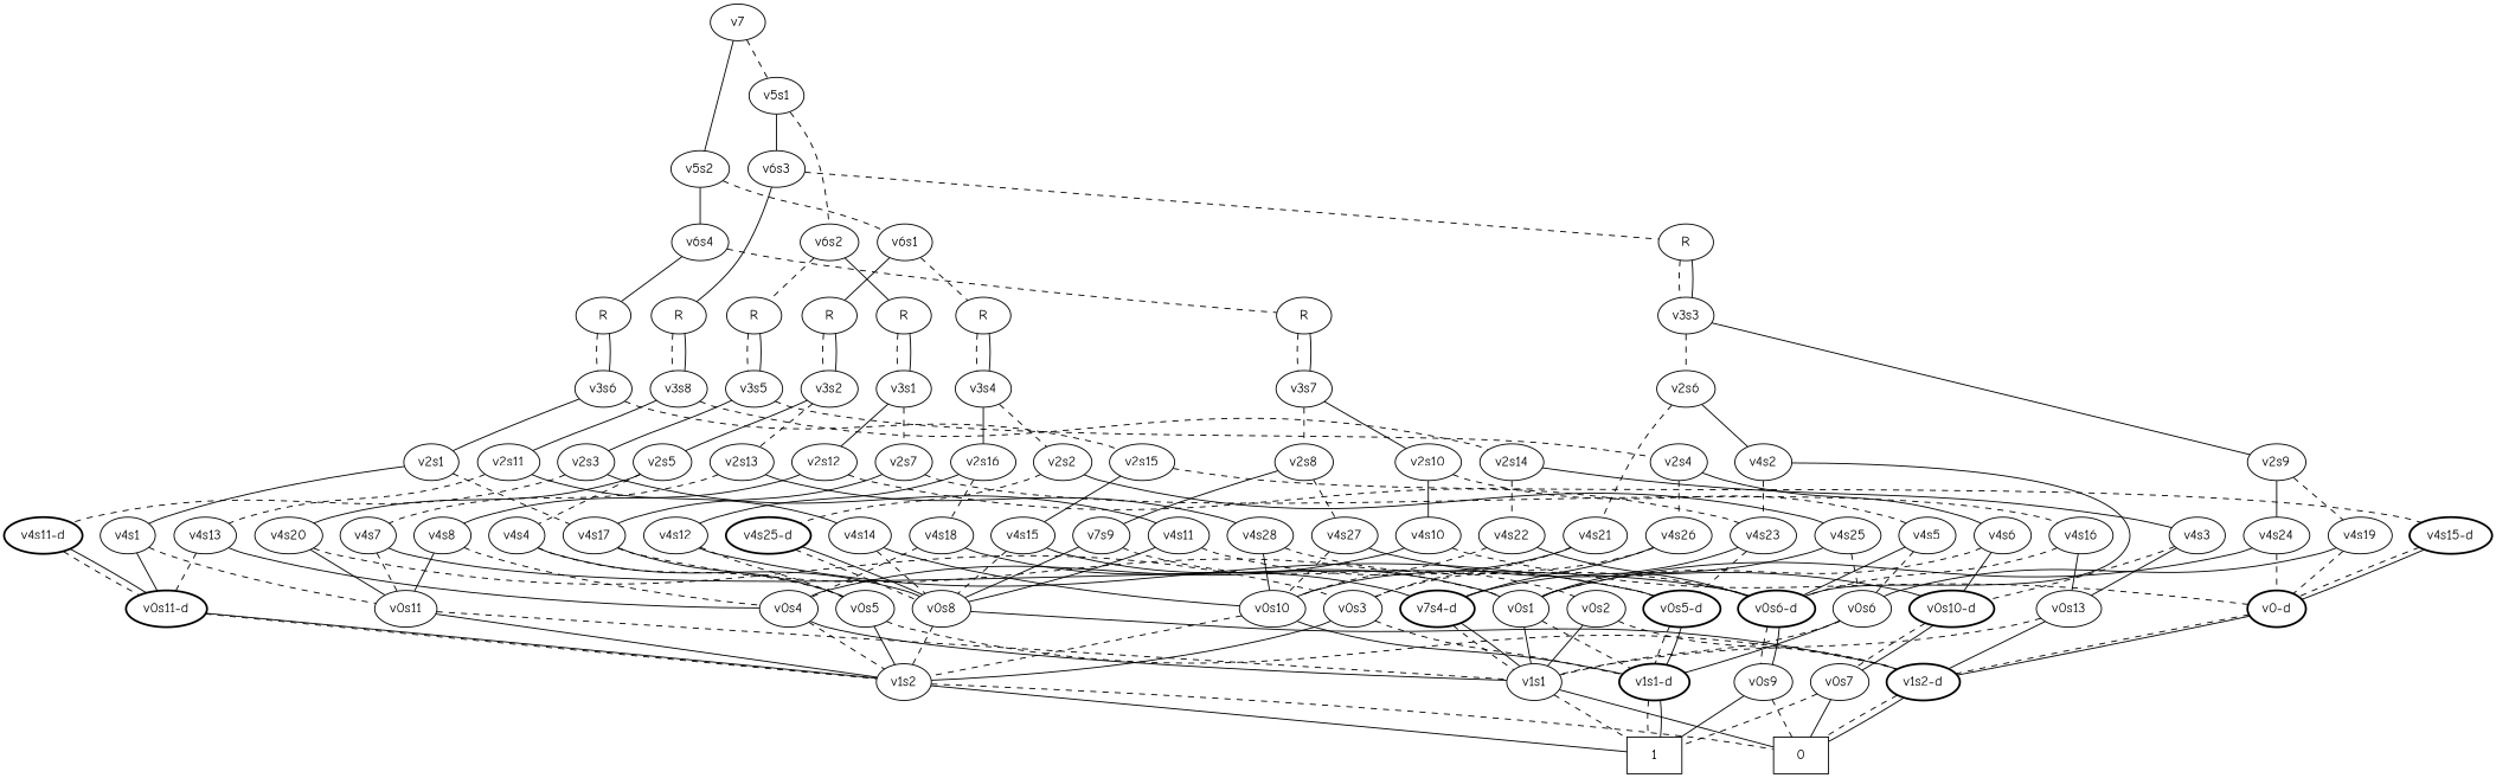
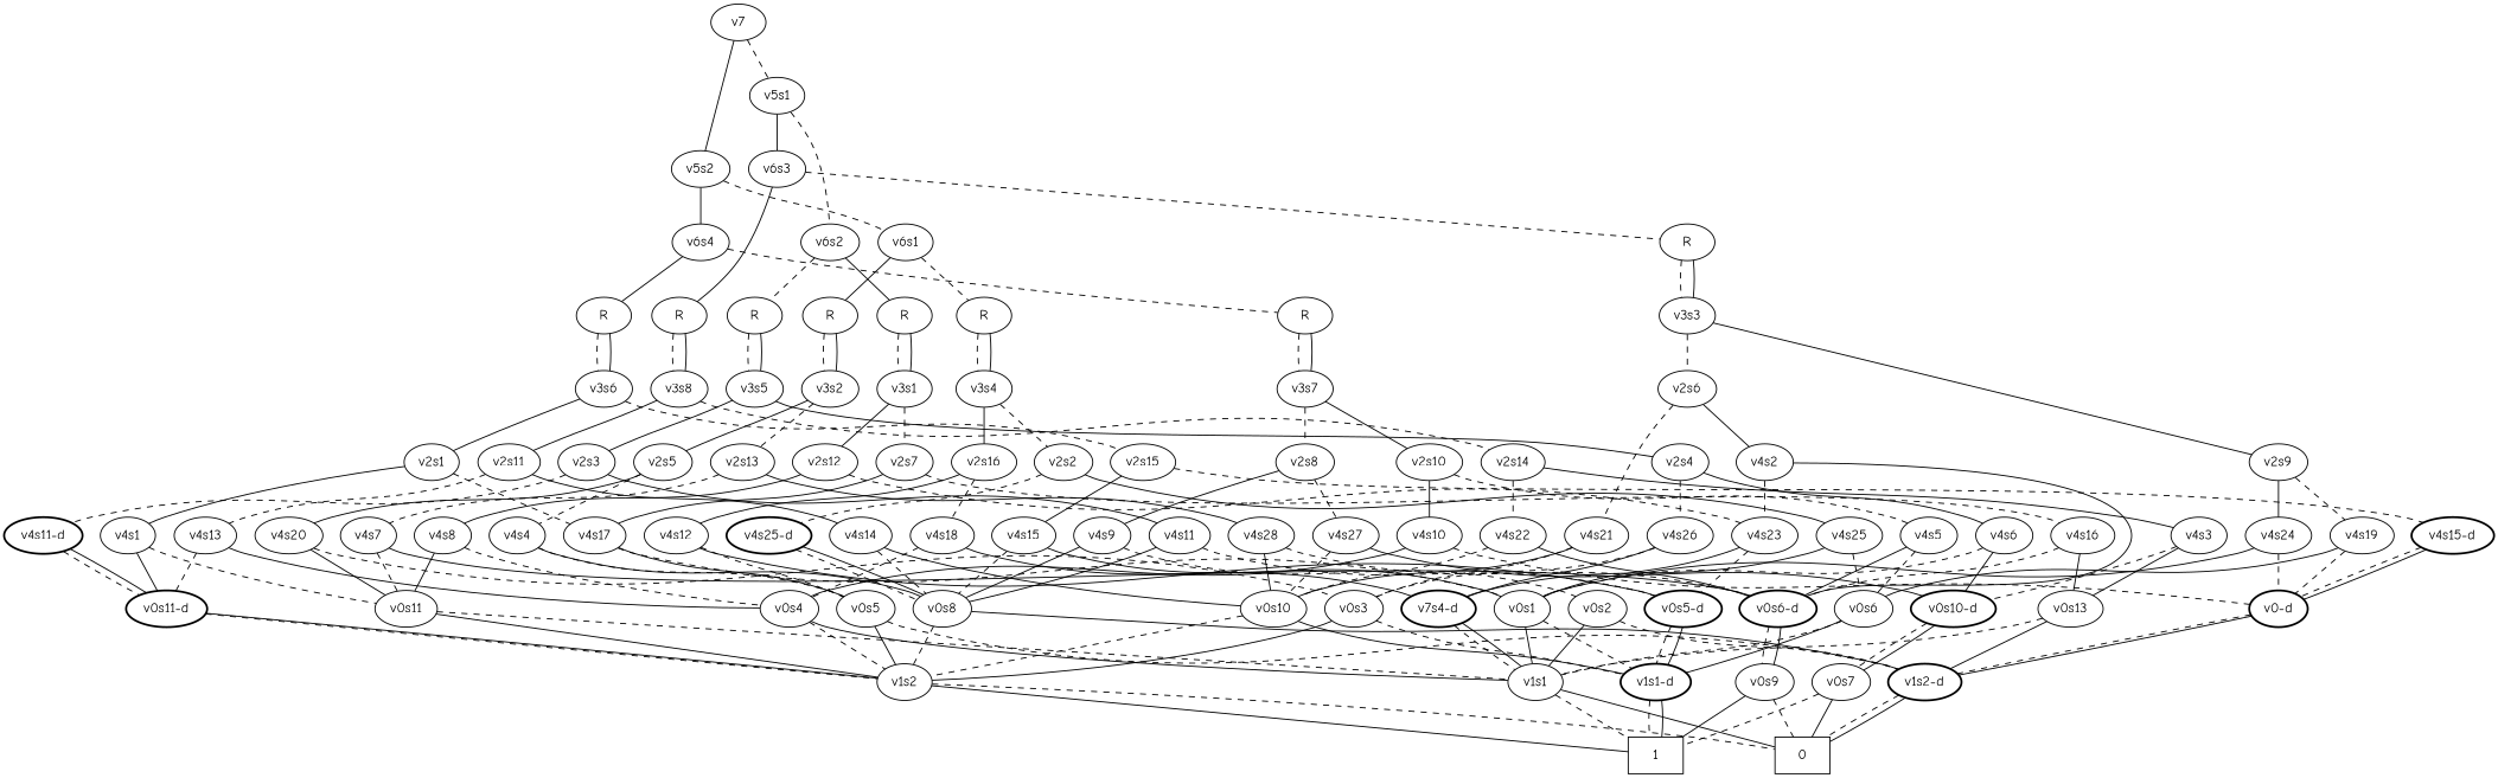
  graph {
    fontname="Comic Neue"
    node [fontname="Comic Neue"]
    edge [fontname="Comic Neue" style=solid]
    n1 [label=v7]
    n2 [label=v5s2]
    n3 [label=v5s1]
    n4 [label=v6s4]
    n5 [label=v6s1]
    n6 [label=v6s3]
    n7 [label=v6s2]
    n8 [label=R]
    n9 [label=R]
    n10 [label=R]
    n11 [label=R]
    n12 [label=R]
    n13 [label=R]
    n14 [label=R]
    n15 [label=R]
    n16 [label=v3s6]
    n17 [label=v3s7]
    n18 [label=v3s2]
    n19 [label=v3s4]
    n20 [label=v2s1]
    n21 [label=v2s15]
    n22 [label=v2s10]
    n23 [label=v2s8]
    n24 [label=v4s1]
    n25 [label=v4s17]
    n26 [label=v4s15]
    n27 [label="v4s15-d" style=bold]
    n28 [label="v0s11-d" style=bold]
    n29 [label=v0s11]
    n30 [label=v0s5]
    n31 [label=v0s1]
    n32 [label=v0s8]
    n33 [label="v0-d" style=bold]
    n34 [label=v1s2]
    n35 [label=v1s1]
    n36 [label="v1s2-d" style=bold]
    n37 [label="v1s1-d" style=bold]
    n38 [label=1 shape=box]
    n39 [label=0 shape=box]
    n40 [label=v4s10]
    n41 [label=v4s5]
-   n42 [label=v7s9]
+   n42 [label=v4s9]
    n43 [label=v4s27]
    n44 [label=v0s4]
    n45 [label="v0s6-d" style=bold]
    n46 [label=v0s6]
    n47 [label=v0s2]
    n48 [label="v0s10-d" style=bold]
    n49 [label=v0s10]
    n50 [label=v0s9]
    n51 [label=v0s7]
    n52 [label=v2s5]
    n53 [label=v2s13]
    n54 [label=v2s16]
    n55 [label=v2s2]
    n56 [label=v4s20]
    n57 [label=v4s4]
    n58 [label=v4s28]
    n59 [label=v4s7]
    n60 [label=v0s3]
    n61 [label=v4s12]
    n62 [label=v4s18]
    n63 [label=v4s25]
    n64 [label="v4s25-d" style=bold]
    n65 [label="v0s5-d" style=bold]
    n66 [label="v7s4-d" style=bold]
    n67 [label=v3s8]
    n68 [label=v3s3]
    n69 [label=v3s1]
    n70 [label=v3s5]
    n71 [label=v2s11]
    n72 [label=v2s14]
    n73 [label=v2s9]
    n74 [label=v2s6]
    n75 [label=v4s14]
    n76 [label=v4s13]
    n77 [label=v4s3]
    n78 [label=v4s22]
    n79 [label=v0s13]
    n80 [label=v4s24]
    n81 [label=v4s19]
    n82 [label=v4s2]
    n83 [label=v4s21]
    n84 [label=v4s23]
    n85 [label=v2s12]
    n86 [label=v2s7]
    n87 [label=v2s3]
    n88 [label=v2s4]
    n89 [label=v4s8]
    n90 [label=v4s16]
    n91 [label=v4s11]
    n92 [label="v4s11-d" style=bold]
    n93 [label=v4s6]
    n94 [label=v4s26]
    n1 -- n2
    n1 -- n3 [style=dashed]
    n2 -- n4
    n2 -- n5 [style=dashed]
    n3 -- n6
    n3 -- n7 [style=dashed]
    n4 -- n8
    n4 -- n9 [style=dashed]
    n5 -- n10
    n5 -- n11 [style=dashed]
    n6 -- n12
    n6 -- n13 [style=dashed]
    n7 -- n14
    n7 -- n15 [style=dashed]
    n8 -- n16 [style=dashed]
    n8 -- n16
    n9 -- n17 [style=dashed]
    n9 -- n17
    n10 -- n18 [style=dashed]
    n10 -- n18
    n11 -- n19 [style=dashed]
    n11 -- n19
    n12 -- n67 [style=dashed]
    n12 -- n67
    n13 -- n68 [style=dashed]
    n13 -- n68
    n14 -- n69 [style=dashed]
    n14 -- n69
    n15 -- n70 [style=dashed]
    n15 -- n70
    n16 -- n20
    n16 -- n21 [style=dashed]
    n17 -- n22
    n17 -- n23 [style=dashed]
    n18 -- n52
    n18 -- n53 [style=dashed]
    n19 -- n54
    n19 -- n55 [style=dashed]
    n20 -- n24
    n20 -- n25 [style=dashed]
    n21 -- n26
    n21 -- n27 [style=dashed]
    n22 -- n40
    n22 -- n41 [style=dashed]
    n23 -- n42
    n23 -- n43 [style=dashed]
    n24 -- n28
    n24 -- n29 [style=dashed]
    n25 -- n30
    n25 -- n31 [style=dashed]
    n26 -- n31
    n26 -- n32 [style=dashed]
    n27 -- n33 [style=dashed]
    n27 -- n33
    n28 -- n34 [style=dashed]
    n28 -- n34
    n29 -- n34
    n29 -- n35 [style=dashed]
    n30 -- n34
    n30 -- n36 [style=dashed]
    n31 -- n35
    n31 -- n37 [style=dashed]
    n32 -- n34 [style=dashed]
    n32 -- n36
    n33 -- n36 [style=dashed]
    n33 -- n36
    n34 -- n38
    n34 -- n39 [style=dashed]
    n35 -- n38 [style=dashed]
    n35 -- n39
    n36 -- n39 [style=dashed]
    n36 -- n39
    n37 -- n38 [style=dashed]
    n37 -- n38
    n40 -- n33 [style=dashed]
    n40 -- n44
    n41 -- n45
    n41 -- n46 [style=dashed]
    n42 -- n32
    n42 -- n47 [style=dashed]
    n43 -- n48
    n43 -- n49 [style=dashed]
    n44 -- n34 [style=dashed]
    n44 -- n35
    n45 -- n50 [style=dashed]
    n45 -- n50
    n46 -- n35 [style=dashed]
    n46 -- n37
    n47 -- n35
    n47 -- n36 [style=dashed]
    n48 -- n51 [style=dashed]
    n48 -- n51
    n49 -- n34 [style=dashed]
    n49 -- n37
    n50 -- n38
    n50 -- n39 [style=dashed]
    n51 -- n38 [style=dashed]
    n51 -- n39
    n52 -- n56
    n52 -- n57 [style=dashed]
    n53 -- n58
    n53 -- n59 [style=dashed]
    n54 -- n61
    n54 -- n62 [style=dashed]
    n55 -- n63
    n55 -- n64 [style=dashed]
    n56 -- n29
    n56 -- n60 [style=dashed]
    n57 -- n30 [style=dashed]
    n57 -- n32
    n58 -- n45 [style=dashed]
    n58 -- n49
    n59 -- n29 [style=dashed]
    n59 -- n45
    n60 -- n34
    n60 -- n37 [style=dashed]
    n61 -- n30 [style=dashed]
    n61 -- n65
    n62 -- n44 [style=dashed]
    n62 -- n66
    n63 -- n46 [style=dashed]
    n63 -- n66
    n64 -- n32 [style=dashed]
    n64 -- n32
    n65 -- n37 [style=dashed]
    n65 -- n37
    n66 -- n35 [style=dashed]
    n66 -- n35
    n67 -- n71
    n67 -- n72 [style=dashed]
    n68 -- n73
    n68 -- n74 [style=dashed]
    n69 -- n85
    n69 -- n86 [style=dashed]
    n70 -- n87
-   n70 -- n88 [style=dashed]
+   n70 -- n88
    n71 -- n75
    n71 -- n76 [style=dashed]
    n72 -- n77
    n72 -- n78 [style=dashed]
    n73 -- n80
    n73 -- n81 [style=dashed]
    n74 -- n82
    n74 -- n83 [style=dashed]
    n75 -- n32 [style=dashed]
    n75 -- n49
    n76 -- n28 [style=dashed]
    n76 -- n44
    n77 -- n48 [style=dashed]
    n77 -- n79
    n78 -- n45
    n78 -- n49 [style=dashed]
    n79 -- n35 [style=dashed]
    n79 -- n36
    n80 -- n31
    n80 -- n33 [style=dashed]
    n81 -- n33 [style=dashed]
    n81 -- n46
    n82 -- n45
    n82 -- n84 [style=dashed]
    n83 -- n49
    n83 -- n60 [style=dashed]
    n84 -- n31
    n84 -- n65 [style=dashed]
    n85 -- n84 [style=dashed]
    n85 -- n89
    n86 -- n25
    n86 -- n90 [style=dashed]
    n87 -- n91
    n87 -- n92 [style=dashed]
    n88 -- n93
    n88 -- n94 [style=dashed]
    n89 -- n29
    n89 -- n44 [style=dashed]
    n90 -- n45 [style=dashed]
    n90 -- n79
    n91 -- n32
    n91 -- n65 [style=dashed]
    n92 -- n28 [style=dashed]
    n92 -- n28
    n93 -- n31 [style=dashed]
    n93 -- n48
    n94 -- n60 [style=dashed]
    n94 -- n66
  }
